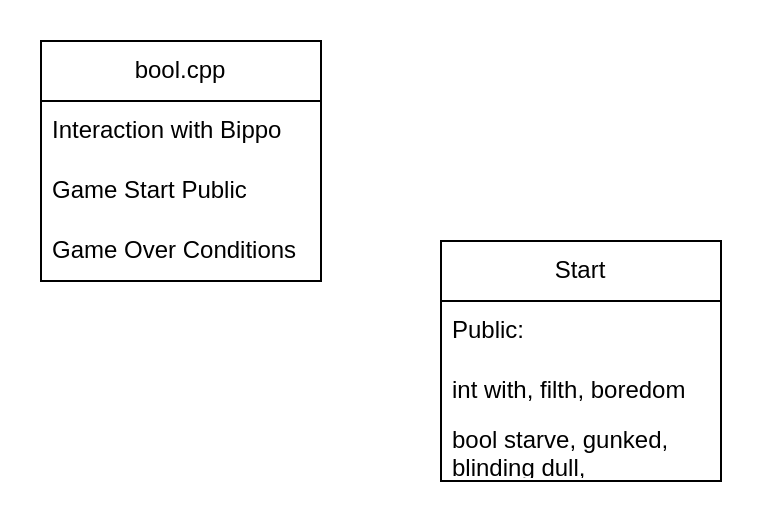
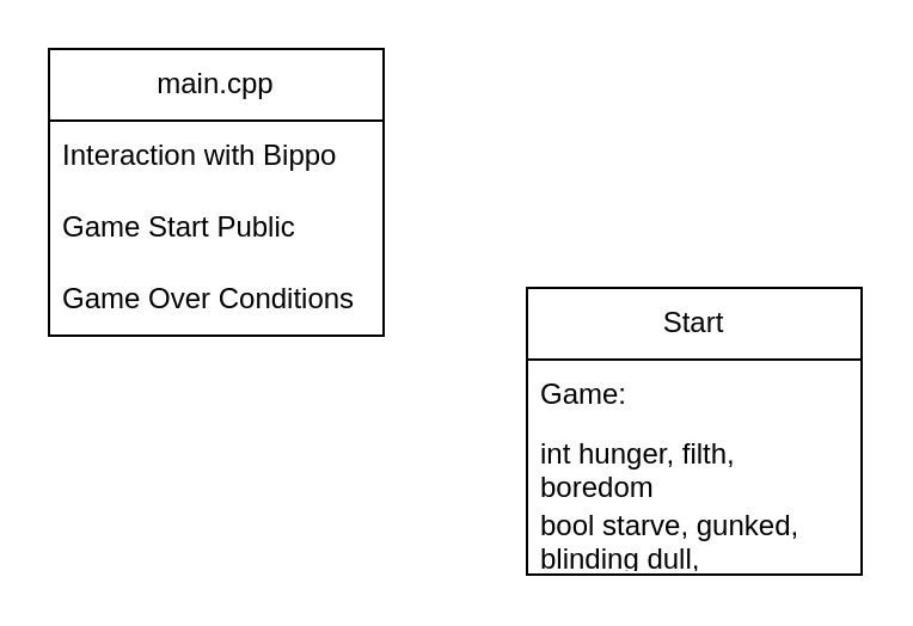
  <mxCell id="0" />
  <mxCell id="1" parent="0" />
- <mxCell id="2" value="bool.cpp" style="swimlane;fontStyle=0;childLayout=stackLayout;horizontal=1;startSize=30;horizontalStack=0;resizeParent=1;resizeParentMax=0;resizeLast=0;collapsible=1;marginBottom=0;whiteSpace=wrap;html=1;" vertex="1" parent="1"><mxGeometry x="20" y="20" width="140" height="120" as="geometry" /></mxCell>
+ <mxCell id="2" value="main.cpp" style="swimlane;fontStyle=0;childLayout=stackLayout;horizontal=1;startSize=30;horizontalStack=0;resizeParent=1;resizeParentMax=0;resizeLast=0;collapsible=1;marginBottom=0;whiteSpace=wrap;html=1;" vertex="1" parent="1"><mxGeometry x="20" y="20" width="140" height="120" as="geometry" /></mxCell>
  <mxCell id="3" value="Interaction with Bippo" style="text;strokeColor=none;fillColor=none;align=left;verticalAlign=middle;spacingLeft=4;spacingRight=4;overflow=hidden;points=[[0,0.5],[1,0.5]];portConstraint=eastwest;rotatable=0;whiteSpace=wrap;html=1;" vertex="1" parent="2"><mxGeometry y="30" width="140" height="30" as="geometry" /></mxCell>
  <mxCell id="4" value="Game Start Public" style="text;strokeColor=none;fillColor=none;align=left;verticalAlign=middle;spacingLeft=4;spacingRight=4;overflow=hidden;points=[[0,0.5],[1,0.5]];portConstraint=eastwest;rotatable=0;whiteSpace=wrap;html=1;" vertex="1" parent="2"><mxGeometry y="60" width="140" height="30" as="geometry" /></mxCell>
  <mxCell id="5" value="Game Over Conditions" style="text;strokeColor=none;fillColor=none;align=left;verticalAlign=middle;spacingLeft=4;spacingRight=4;overflow=hidden;points=[[0,0.5],[1,0.5]];portConstraint=eastwest;rotatable=0;whiteSpace=wrap;html=1;" vertex="1" parent="2"><mxGeometry y="90" width="140" height="30" as="geometry" /></mxCell>
  <mxCell id="6" value="Start" style="swimlane;fontStyle=0;childLayout=stackLayout;horizontal=1;startSize=30;horizontalStack=0;resizeParent=1;resizeParentMax=0;resizeLast=0;collapsible=1;marginBottom=0;whiteSpace=wrap;html=1;" vertex="1" parent="1"><mxGeometry x="220" y="120" width="140" height="120" as="geometry" /></mxCell>
- <mxCell id="7" value="Public:" style="text;strokeColor=none;fillColor=none;align=left;verticalAlign=middle;spacingLeft=4;spacingRight=4;overflow=hidden;points=[[0,0.5],[1,0.5]];portConstraint=eastwest;rotatable=0;whiteSpace=wrap;html=1;" vertex="1" parent="6"><mxGeometry y="30" width="140" height="30" as="geometry" /></mxCell>
- <mxCell id="8" value="int with, filth, boredom" style="text;strokeColor=none;fillColor=none;align=left;verticalAlign=middle;spacingLeft=4;spacingRight=4;overflow=hidden;points=[[0,0.5],[1,0.5]];portConstraint=eastwest;rotatable=0;whiteSpace=wrap;html=1;" vertex="1" parent="6"><mxGeometry y="60" width="140" height="30" as="geometry" /></mxCell>
+ <mxCell id="7" value="Game:" style="text;strokeColor=none;fillColor=none;align=left;verticalAlign=middle;spacingLeft=4;spacingRight=4;overflow=hidden;points=[[0,0.5],[1,0.5]];portConstraint=eastwest;rotatable=0;whiteSpace=wrap;html=1;" vertex="1" parent="6"><mxGeometry y="30" width="140" height="30" as="geometry" /></mxCell>
+ <mxCell id="8" value="int hunger, filth, boredom" style="text;strokeColor=none;fillColor=none;align=left;verticalAlign=middle;spacingLeft=4;spacingRight=4;overflow=hidden;points=[[0,0.5],[1,0.5]];portConstraint=eastwest;rotatable=0;whiteSpace=wrap;html=1;" vertex="1" parent="6"><mxGeometry y="60" width="140" height="30" as="geometry" /></mxCell>
  <mxCell id="9" value="bool starve, gunked, blinding dull, overexcited" style="text;strokeColor=none;fillColor=none;align=left;verticalAlign=middle;spacingLeft=4;spacingRight=4;overflow=hidden;points=[[0,0.5],[1,0.5]];portConstraint=eastwest;rotatable=0;whiteSpace=wrap;html=1;" vertex="1" parent="6"><mxGeometry y="90" width="140" height="30" as="geometry" /></mxCell>
